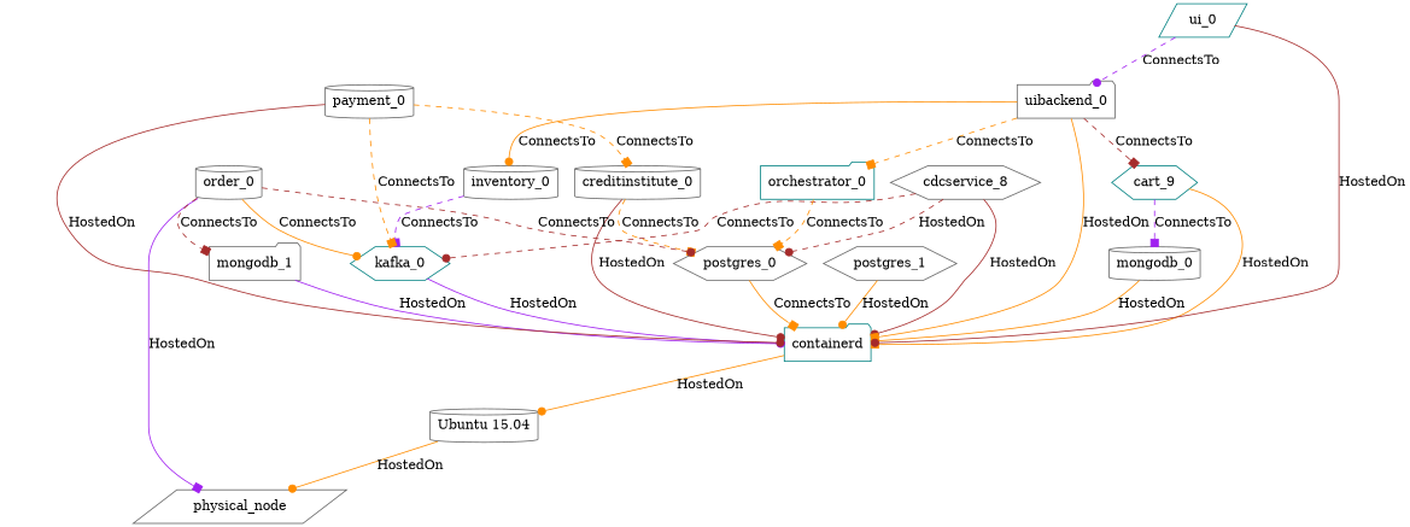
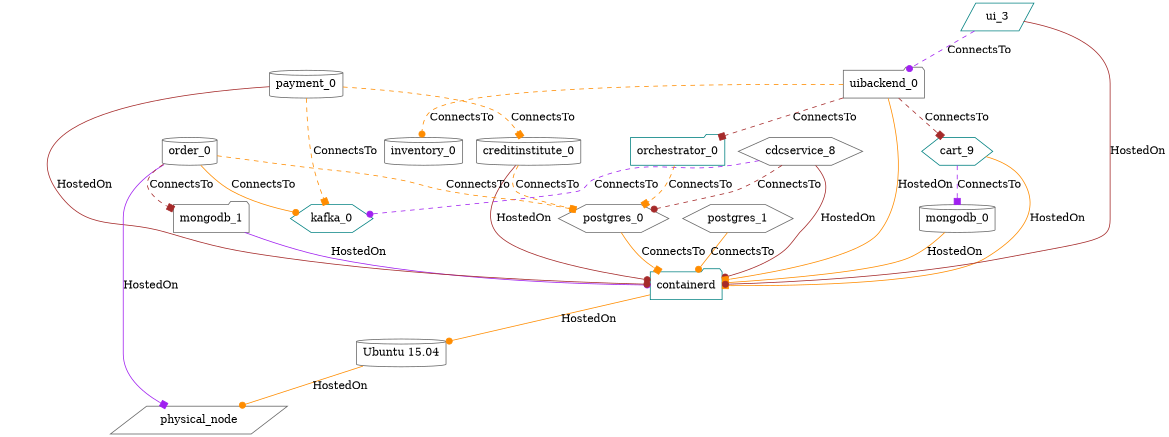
  strict digraph {
    node [color=gray40 shape=cylinder]
    edge [arrowhead=dot color=darkorange]
    n1 [label=physical_node shape=parallelogram]
    n2 [label="Ubuntu 15.04"]
    n3 [color=teal label=containerd shape=folder]
    mongodb_0
    mongodb_1 [shape=folder]
    kafka_0 [color=teal shape=hexagon]
    n7 [label=cdcservice_8 shape=hexagon]
    postgres_0 [shape=hexagon]
    uibackend_0 [shape=folder]
    n10 [color=teal label=cart_9 shape=hexagon]
    orchestrator_0 [color=teal shape=folder]
    inventory_0
    creditinstitute_0
-   ui_0 [color=teal shape=parallelogram]
+   ui_0 [color=teal shape=parallelogram label=ui_3]
    payment_0
    postgres_1 [shape=hexagon]
    order_0
    n2 -> n1 [label=HostedOn]
    n3 -> n2 [label=HostedOn]
    mongodb_0 -> n3 [label=HostedOn]
    mongodb_1 -> n3 [color=purple label=HostedOn]
-   kafka_0 -> n3 [color=purple label=HostedOn]
    n7 -> n3 [color=brown label=HostedOn]
-   n7 -> kafka_0 [color=brown label=ConnectsTo style=dashed]
-   n7 -> postgres_0 [color=brown label=HostedOn style=dashed]
+   n7 -> kafka_0 [color=purple label=ConnectsTo style=dashed]
+   n7 -> postgres_0 [color=brown label=ConnectsTo style=dashed]
    postgres_0 -> n3 [arrowhead=box label=ConnectsTo]
    uibackend_0 -> n3 [arrowhead=box label=HostedOn]
    uibackend_0 -> n10 [arrowhead=box color=brown label=ConnectsTo style=dashed]
-   uibackend_0 -> orchestrator_0 [arrowhead=box label=ConnectsTo style=dashed]
-   uibackend_0 -> inventory_0 [label=ConnectsTo style=solid]
+   uibackend_0 -> orchestrator_0 [arrowhead=box color=brown label=ConnectsTo style=dashed]
+   uibackend_0 -> inventory_0 [label=ConnectsTo style=dashed]
    n10 -> n3 [arrowhead=box label=HostedOn]
    n10 -> mongodb_0 [arrowhead=box color=purple label=ConnectsTo style=dashed]
    orchestrator_0 -> postgres_0 [arrowhead=box label=ConnectsTo style=dashed]
-   inventory_0 -> kafka_0 [arrowhead=box color=purple label=ConnectsTo style=dashed]
    creditinstitute_0 -> n3 [color=brown label=HostedOn]
    creditinstitute_0 -> postgres_0 [arrowhead=box label=ConnectsTo style=dashed]
    ui_0 -> n3 [color=brown label=HostedOn]
    ui_0 -> uibackend_0 [color=purple label=ConnectsTo style=dashed]
    payment_0 -> n3 [color=brown label=HostedOn]
    payment_0 -> kafka_0 [arrowhead=box label=ConnectsTo style=dashed]
    payment_0 -> creditinstitute_0 [arrowhead=box label=ConnectsTo style=dashed]
-   postgres_1 -> n3 [label=HostedOn]
+   postgres_1 -> n3 [label=ConnectsTo]
    order_0 -> n1 [arrowhead=box color=purple label=HostedOn]
    order_0 -> mongodb_1 [arrowhead=box color=brown label=ConnectsTo style=dashed]
    order_0 -> kafka_0 [label=ConnectsTo style=solid]
-   order_0 -> postgres_0 [color=brown label=ConnectsTo style=dashed]
+   order_0 -> postgres_0 [label=ConnectsTo style=dashed]
  }
